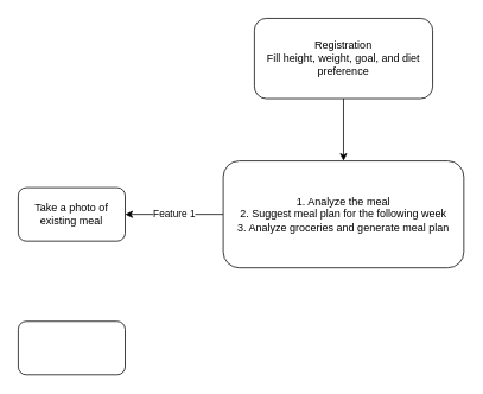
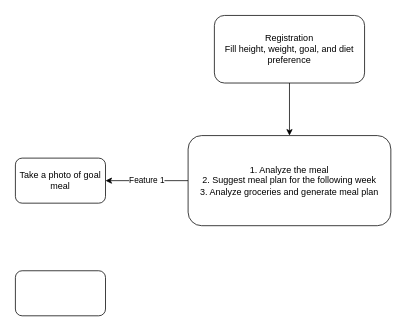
  <mxCell id="0" />
  <mxCell id="1" parent="0" />
  <mxCell id="2" style="edgeStyle=orthogonalEdgeStyle;rounded=0;orthogonalLoop=1;jettySize=auto;html=1;entryX=0.5;entryY=0;entryDx=0;entryDy=0;" edge="1" parent="1" source="3" target="5"><mxGeometry relative="1" as="geometry" /></mxCell>
  <mxCell id="3" value="Registration&lt;div&gt;&lt;span style=&quot;text-align: left;&quot;&gt;Fill height, weight, goal, and diet preference&lt;/span&gt;&lt;/div&gt;" style="rounded=1;whiteSpace=wrap;html=1;" vertex="1" parent="1"><mxGeometry x="285" y="20" width="200" height="90" as="geometry" /></mxCell>
  <mxCell id="4" value="Feature 1" style="edgeStyle=orthogonalEdgeStyle;rounded=0;orthogonalLoop=1;jettySize=auto;html=1;entryX=1;entryY=0.5;entryDx=0;entryDy=0;" edge="1" parent="1" source="5" target="6"><mxGeometry relative="1" as="geometry" /></mxCell>
  <mxCell id="5" value="1. Analyze the meal&lt;div&gt;2. Suggest meal plan for the following week&lt;/div&gt;&lt;div&gt;3. Analyze groceries and generate meal plan&lt;/div&gt;" style="rounded=1;whiteSpace=wrap;html=1;" vertex="1" parent="1"><mxGeometry x="250" y="180" width="270" height="120" as="geometry" /></mxCell>
- <mxCell id="6" value="Take a photo of existing meal" style="rounded=1;whiteSpace=wrap;html=1;" vertex="1" parent="1"><mxGeometry x="20" y="210" width="120" height="60" as="geometry" /></mxCell>
+ <mxCell id="6" value="Take a photo of goal meal" style="rounded=1;whiteSpace=wrap;html=1;" vertex="1" parent="1"><mxGeometry x="20" y="210" width="120" height="60" as="geometry" /></mxCell>
  <mxCell id="7" value="" style="rounded=1;whiteSpace=wrap;html=1;" vertex="1" parent="1"><mxGeometry x="20" y="360" width="120" height="60" as="geometry" /></mxCell>
